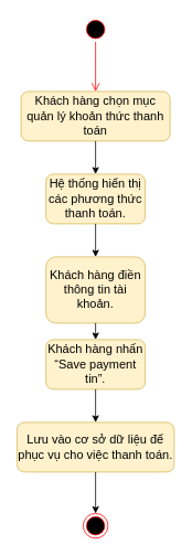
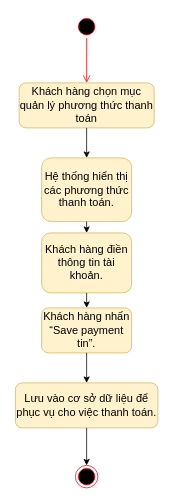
  <mxCell id="0" />
  <mxCell id="1" parent="0" />
  <mxCell id="2" value="" style="ellipse;html=1;shape=startState;fillColor=#000000;strokeColor=#ff0000;" parent="1" vertex="1"><mxGeometry x="100" y="20" width="30" height="30" as="geometry" /></mxCell>
  <mxCell id="3" value="" style="edgeStyle=orthogonalEdgeStyle;html=1;verticalAlign=bottom;endArrow=open;endSize=8;strokeColor=#ff0000;rounded=0;" parent="1" source="2" edge="1"><mxGeometry relative="1" as="geometry"><mxPoint x="115" y="110" as="targetPoint" /><Array as="points"><mxPoint x="115" y="70" /><mxPoint x="115" y="70" /></Array></mxGeometry></mxCell>
- <mxCell id="4" value="&lt;span id=&quot;docs-internal-guid-a827a6b3-7fff-8866-a487-34d40ec2ba41&quot;&gt;&lt;span style=&quot;font-size: 11pt; font-family: Calibri, sans-serif; background-color: transparent; font-variant-numeric: normal; font-variant-east-asian: normal; vertical-align: baseline;&quot;&gt;Khách hàng chọn mục quản lý khoản thức thanh toán&lt;/span&gt;&lt;/span&gt;" style="rounded=1;whiteSpace=wrap;html=1;fillColor=#fff2cc;strokeColor=#d6b656;" parent="1" vertex="1"><mxGeometry x="25" y="110" width="180" height="60" as="geometry" /></mxCell>
- <mxCell id="5" value="&lt;b id=&quot;docs-internal-guid-c3cc4836-7fff-9d9a-78bd-e6b8e192e5c8&quot; style=&quot;font-weight:normal;&quot;&gt;&lt;span style=&quot;font-size: 11pt; font-family: Calibri, sans-serif; color: rgb(0, 0, 0); background-color: transparent; font-weight: 400; font-style: normal; font-variant: normal; text-decoration: none; vertical-align: baseline;&quot;&gt;Hệ thống hiển thị các phương thức thanh toán.&lt;/span&gt;&lt;/b&gt;" style="rounded=1;whiteSpace=wrap;html=1;fillColor=#fff2cc;strokeColor=#d6b656;" parent="1" vertex="1"><mxGeometry x="55" y="210" width="120" height="60" as="geometry" /></mxCell>
+ <mxCell id="4" value="&lt;span id=&quot;docs-internal-guid-a827a6b3-7fff-8866-a487-34d40ec2ba41&quot;&gt;&lt;span style=&quot;font-size: 11pt; font-family: Calibri, sans-serif; background-color: transparent; font-variant-numeric: normal; font-variant-east-asian: normal; vertical-align: baseline;&quot;&gt;Khách hàng chọn mục quản lý phương thức thanh toán&lt;/span&gt;&lt;/span&gt;" style="rounded=1;whiteSpace=wrap;html=1;fillColor=#fff2cc;strokeColor=#d6b656;" parent="1" vertex="1"><mxGeometry x="25" y="110" width="180" height="60" as="geometry" /></mxCell>
+ <mxCell id="5" value="&lt;b id=&quot;docs-internal-guid-c3cc4836-7fff-9d9a-78bd-e6b8e192e5c8&quot; style=&quot;font-weight:normal;&quot;&gt;&lt;span style=&quot;font-size: 11pt; font-family: Calibri, sans-serif; color: rgb(0, 0, 0); background-color: transparent; font-weight: 400; font-style: normal; font-variant: normal; text-decoration: none; vertical-align: baseline;&quot;&gt;Hệ thống hiển thị các phương thức thanh toán.&lt;/span&gt;&lt;/b&gt;" style="rounded=1;whiteSpace=wrap;html=1;fillColor=#fff2cc;strokeColor=#d6b656;" parent="1" vertex="1"><mxGeometry x="55" y="210" width="120" height="85" as="geometry" /></mxCell>
  <mxCell id="6" value="&lt;span id=&quot;docs-internal-guid-8d7d2346-7fff-162e-ab08-d91ebcec990f&quot;&gt;&lt;span style=&quot;font-size: 11pt; font-family: Calibri, sans-serif; background-color: transparent; font-variant-numeric: normal; font-variant-east-asian: normal; vertical-align: baseline;&quot;&gt;Khách hàng điền thông tin tài khoản.&lt;/span&gt;&lt;/span&gt;" style="rounded=1;whiteSpace=wrap;html=1;fillColor=#fff2cc;strokeColor=#d6b656;" parent="1" vertex="1"><mxGeometry x="55" y="310" width="120" height="80" as="geometry" /></mxCell>
  <mxCell id="7" value="&lt;span id=&quot;docs-internal-guid-72a2c1e5-7fff-33ff-5f9f-f594ec21a3c9&quot;&gt;&lt;span style=&quot;font-size: 11pt; font-family: Calibri, sans-serif; background-color: transparent; font-variant-numeric: normal; font-variant-east-asian: normal; vertical-align: baseline;&quot;&gt;Khách hàng nhấn “Save payment tin”.&lt;/span&gt;&lt;/span&gt;" style="rounded=1;whiteSpace=wrap;html=1;fillColor=#fff2cc;strokeColor=#d6b656;" parent="1" vertex="1"><mxGeometry x="55" y="410" width="120" height="60" as="geometry" /></mxCell>
  <mxCell id="8" value="&lt;b id=&quot;docs-internal-guid-43ebf37a-7fff-61da-f67a-5b0c4e557e94&quot; style=&quot;font-weight:normal;&quot;&gt;&lt;span style=&quot;font-size: 11pt; font-family: Calibri, sans-serif; color: rgb(0, 0, 0); background-color: transparent; font-weight: 400; font-style: normal; font-variant: normal; text-decoration: none; vertical-align: baseline;&quot;&gt;Lưu vào cơ sở dữ liệu để phục vụ cho việc thanh toán.&lt;/span&gt;&lt;/b&gt;&lt;br&gt;" style="rounded=1;whiteSpace=wrap;html=1;fillColor=#fff2cc;strokeColor=#d6b656;" parent="1" vertex="1"><mxGeometry x="20" y="510" width="190" height="60" as="geometry" /></mxCell>
  <mxCell id="9" value="" style="ellipse;html=1;shape=endState;fillColor=#000000;strokeColor=#ff0000;" parent="1" vertex="1"><mxGeometry x="100" y="620" width="30" height="30" as="geometry" /></mxCell>
  <mxCell id="10" value="" style="endArrow=classic;html=1;rounded=0;" parent="1" source="4" target="5" edge="1"><mxGeometry width="50" height="50" relative="1" as="geometry"><mxPoint x="90" y="180" as="sourcePoint" /><mxPoint x="90" y="220" as="targetPoint" /></mxGeometry></mxCell>
  <mxCell id="11" value="" style="endArrow=classic;html=1;rounded=0;" parent="1" source="5" target="6" edge="1"><mxGeometry width="50" height="50" relative="1" as="geometry"><mxPoint x="125" y="240" as="sourcePoint" /><mxPoint x="125" y="240" as="targetPoint" /></mxGeometry></mxCell>
  <mxCell id="12" value="" style="endArrow=classic;html=1;rounded=0;" parent="1" source="6" target="7" edge="1"><mxGeometry width="50" height="50" relative="1" as="geometry"><mxPoint x="135" y="190" as="sourcePoint" /><mxPoint x="135" y="250" as="targetPoint" /></mxGeometry></mxCell>
  <mxCell id="13" value="" style="endArrow=classic;html=1;rounded=0;" parent="1" source="7" target="8" edge="1"><mxGeometry width="50" height="50" relative="1" as="geometry"><mxPoint x="125" y="510" as="sourcePoint" /><mxPoint x="145" y="260" as="targetPoint" /></mxGeometry></mxCell>
  <mxCell id="14" value="" style="endArrow=classic;html=1;rounded=0;" parent="1" source="8" target="9" edge="1"><mxGeometry width="50" height="50" relative="1" as="geometry"><mxPoint x="155" y="210" as="sourcePoint" /><mxPoint x="155" y="270" as="targetPoint" /></mxGeometry></mxCell>
